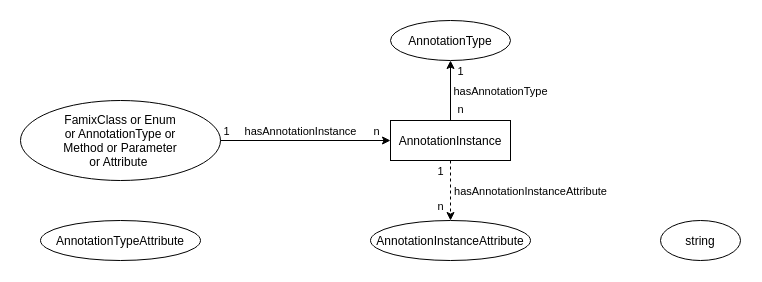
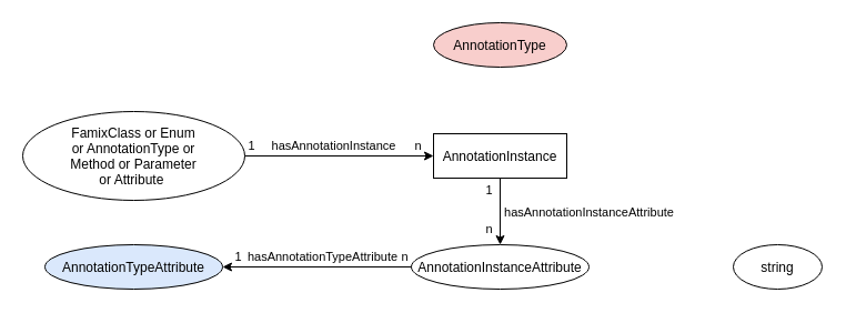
  <mxCell id="0" />
  <mxCell id="1" parent="0" />
  <mxCell id="2" value="AnnotationInstance" style="rounded=0;" vertex="1" parent="1"><mxGeometry x="390" y="120" width="120" height="40" as="geometry" /></mxCell>
  <mxCell id="3" value="FamixClass or Enum&#10;or AnnotationType or&#10;Method or Parameter &#10;or Attribute " style="ellipse;" vertex="1" parent="1"><mxGeometry x="20" y="100" width="200" height="80" as="geometry" /></mxCell>
  <mxCell id="4" value="" style="endArrow=classic;" edge="1" parent="1" source="3" target="2"><mxGeometry width="50" height="50" relative="1" as="geometry"><mxPoint x="260" y="-70" as="sourcePoint" /><mxPoint x="530" y="-70" as="targetPoint" /></mxGeometry></mxCell>
  <mxCell id="5" value="hasAnnotationInstance" style="edgeLabel;align=center;verticalAlign=middle;resizable=0;points=[];" vertex="1" connectable="0" parent="4"><mxGeometry x="-0.096" y="2" relative="1" as="geometry"><mxPoint x="3" y="-8" as="offset" /></mxGeometry></mxCell>
  <mxCell id="6" value="n" style="edgeLabel;align=center;verticalAlign=middle;resizable=0;points=[];" vertex="1" connectable="0" parent="4"><mxGeometry x="0.83" relative="1" as="geometry"><mxPoint y="-10" as="offset" /></mxGeometry></mxCell>
  <mxCell id="7" value="1" style="edgeLabel;align=center;verticalAlign=middle;resizable=0;points=[];" vertex="1" connectable="0" parent="4"><mxGeometry x="-0.926" relative="1" as="geometry"><mxPoint y="-10" as="offset" /></mxGeometry></mxCell>
- <mxCell id="8" value="AnnotationType" style="ellipse;" vertex="1" parent="1"><mxGeometry x="390" y="20" width="120" height="40" as="geometry" /></mxCell>
- <mxCell id="9" value="" style="endArrow=classic;" edge="1" parent="1" source="2" target="8"><mxGeometry width="50" height="50" relative="1" as="geometry"><mxPoint x="260" y="-70" as="sourcePoint" /><mxPoint x="530" y="-70" as="targetPoint" /></mxGeometry></mxCell>
- <mxCell id="10" value="hasAnnotationType" style="edgeLabel;align=center;verticalAlign=middle;resizable=0;points=[];" vertex="1" connectable="0" parent="9"><mxGeometry x="-0.096" y="2" relative="1" as="geometry"><mxPoint x="52" y="-3" as="offset" /></mxGeometry></mxCell>
- <mxCell id="11" value="1" style="edgeLabel;align=center;verticalAlign=middle;resizable=0;points=[];" vertex="1" connectable="0" parent="9"><mxGeometry x="0.83" relative="1" as="geometry"><mxPoint x="10" y="5" as="offset" /></mxGeometry></mxCell>
- <mxCell id="12" value="n" style="edgeLabel;align=center;verticalAlign=middle;resizable=0;points=[];" vertex="1" connectable="0" parent="9"><mxGeometry x="-0.926" relative="1" as="geometry"><mxPoint x="10" y="-10" as="offset" /></mxGeometry></mxCell>
+ <mxCell id="8" value="AnnotationType" style="ellipse;fillColor=#f8cecc;" vertex="1" parent="1"><mxGeometry x="390" y="20" width="120" height="40" as="geometry" /></mxCell>
  <mxCell id="13" value="AnnotationInstanceAttribute" style="ellipse;" vertex="1" parent="1"><mxGeometry x="370" y="220" width="160" height="40" as="geometry" /></mxCell>
- <mxCell id="14" value="AnnotationTypeAttribute" style="ellipse;" vertex="1" parent="1"><mxGeometry x="40" y="220" width="160" height="40" as="geometry" /></mxCell>
- <mxCell id="19" value="" style="endArrow=classic;dashed=1;" edge="1" parent="1" source="2" target="13"><mxGeometry width="50" height="50" relative="1" as="geometry"><mxPoint x="260" y="-70" as="sourcePoint" /><mxPoint x="530" y="-70" as="targetPoint" /></mxGeometry></mxCell>
+ <mxCell id="14" value="AnnotationTypeAttribute" style="ellipse;fillColor=#dae8fc;" vertex="1" parent="1"><mxGeometry x="40" y="220" width="160" height="40" as="geometry" /></mxCell>
+ <mxCell id="15" value="" style="endArrow=classic;" edge="1" parent="1" source="13" target="14"><mxGeometry width="50" height="50" relative="1" as="geometry"><mxPoint x="260" y="-70" as="sourcePoint" /><mxPoint x="530" y="-70" as="targetPoint" /></mxGeometry></mxCell>
+ <mxCell id="16" value="hasAnnotationTypeAttribute" style="edgeLabel;align=center;verticalAlign=middle;resizable=0;points=[];" vertex="1" connectable="0" parent="15"><mxGeometry x="-0.096" y="2" relative="1" as="geometry"><mxPoint x="-3" y="-12" as="offset" /></mxGeometry></mxCell>
+ <mxCell id="17" value="1" style="edgeLabel;align=center;verticalAlign=middle;resizable=0;points=[];" vertex="1" connectable="0" parent="15"><mxGeometry x="0.83" relative="1" as="geometry"><mxPoint y="-10" as="offset" /></mxGeometry></mxCell>
+ <mxCell id="18" value="n" style="edgeLabel;align=center;verticalAlign=middle;resizable=0;points=[];" vertex="1" connectable="0" parent="15"><mxGeometry x="-0.926" relative="1" as="geometry"><mxPoint y="-10" as="offset" /></mxGeometry></mxCell>
+ <mxCell id="19" value="" style="endArrow=classic;" edge="1" parent="1" source="2" target="13"><mxGeometry width="50" height="50" relative="1" as="geometry"><mxPoint x="260" y="-70" as="sourcePoint" /><mxPoint x="530" y="-70" as="targetPoint" /></mxGeometry></mxCell>
  <mxCell id="20" value="hasAnnotationInstanceAttribute" style="edgeLabel;align=center;verticalAlign=middle;resizable=0;points=[];" vertex="1" connectable="0" parent="19"><mxGeometry x="-0.096" y="2" relative="1" as="geometry"><mxPoint x="78" y="3" as="offset" /></mxGeometry></mxCell>
  <mxCell id="21" value="n" style="edgeLabel;align=center;verticalAlign=middle;resizable=0;points=[];" vertex="1" connectable="0" parent="19"><mxGeometry x="0.83" relative="1" as="geometry"><mxPoint x="-10" y="-10" as="offset" /></mxGeometry></mxCell>
  <mxCell id="22" value="1" style="edgeLabel;align=center;verticalAlign=middle;resizable=0;points=[];" vertex="1" connectable="0" parent="19"><mxGeometry x="-0.926" relative="1" as="geometry"><mxPoint x="-10" y="8" as="offset" /></mxGeometry></mxCell>
  <mxCell id="23" value="string" style="ellipse;" vertex="1" parent="1"><mxGeometry x="660" y="220" width="80" height="40" as="geometry" /></mxCell>
